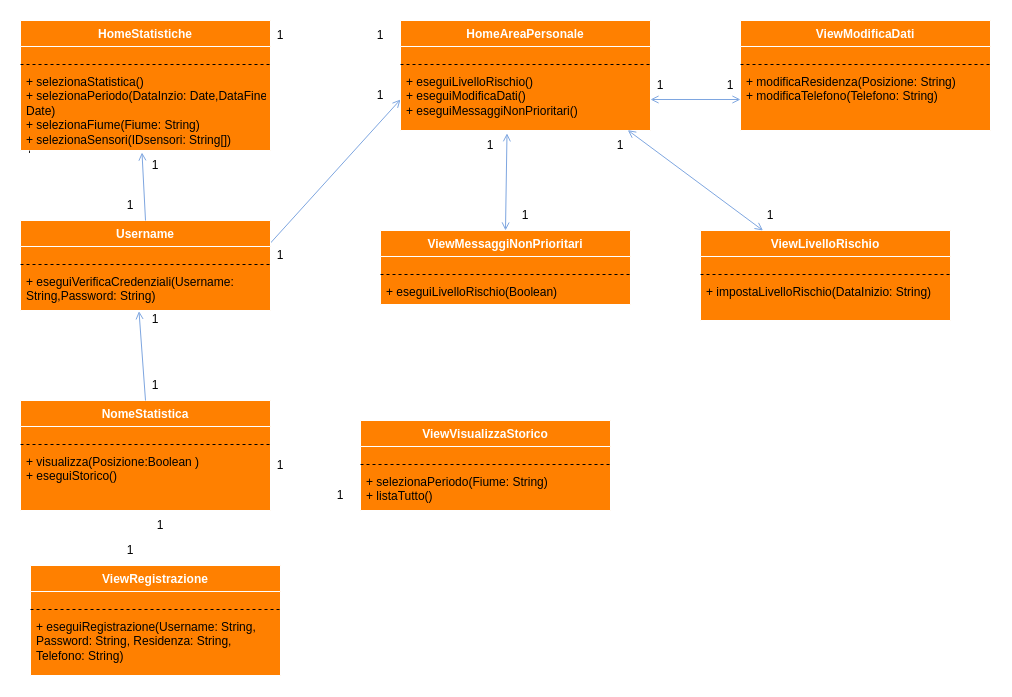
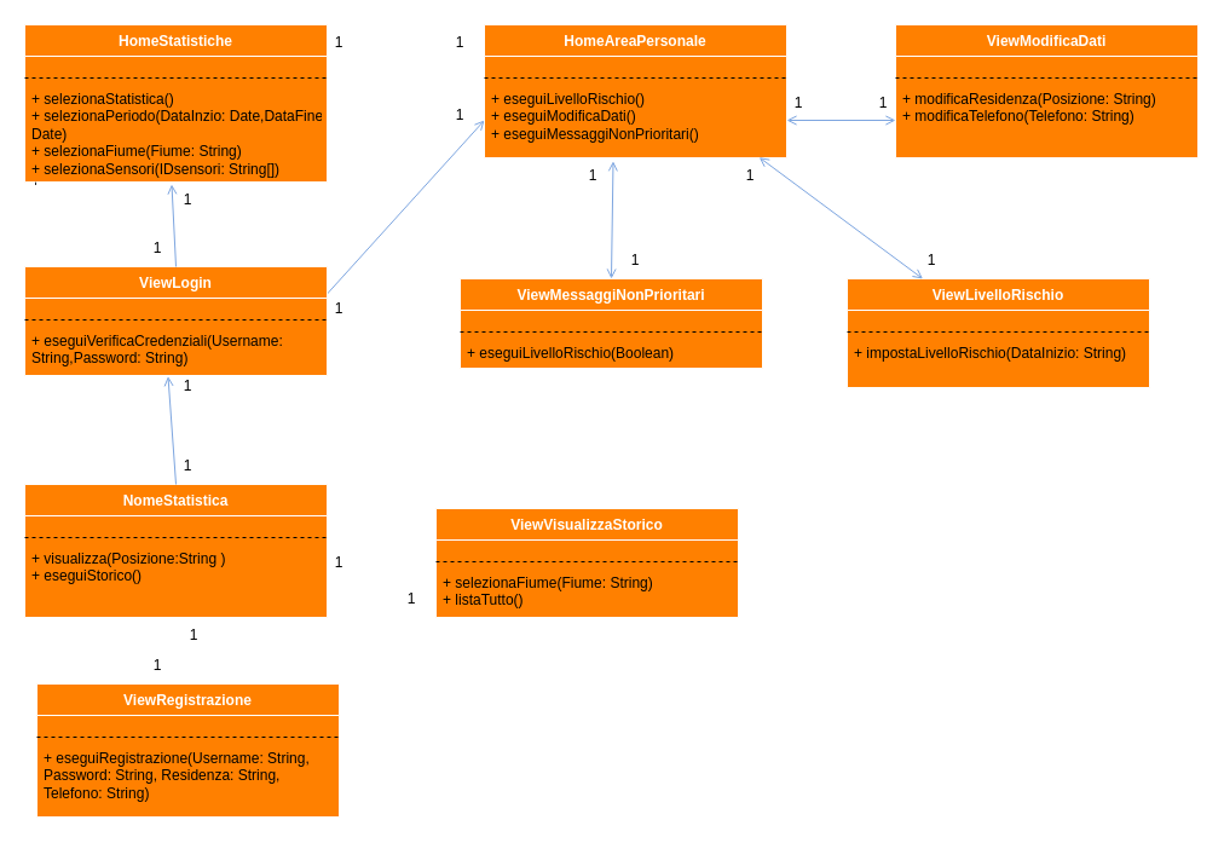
  <mxCell id="0" />
  <mxCell id="1" parent="0" />
  <mxCell id="2" style="rounded=0;orthogonalLoop=1;jettySize=auto;html=1;exitX=1;exitY=0.25;exitDx=0;exitDy=0;entryX=0;entryY=0.5;entryDx=0;entryDy=0;endArrow=open;endFill=0;strokeColor=#7EA6E0;" edge="1" parent="1" source="3" target="26"><mxGeometry relative="1" as="geometry" /></mxCell>
- <mxCell id="3" value="Username" style="swimlane;fontStyle=1;align=center;verticalAlign=top;childLayout=stackLayout;horizontal=1;startSize=26;horizontalStack=0;resizeParent=1;resizeParentMax=0;resizeLast=0;collapsible=1;marginBottom=0;whiteSpace=wrap;html=1;fillColor=#FF8000;swimlaneFillColor=#FF8000;strokeColor=#FFFFFF;fontColor=#FFFFFF;" vertex="1" parent="1"><mxGeometry x="20" y="220" width="250" height="90" as="geometry" /></mxCell>
+ <mxCell id="3" value="ViewLogin" style="swimlane;fontStyle=1;align=center;verticalAlign=top;childLayout=stackLayout;horizontal=1;startSize=26;horizontalStack=0;resizeParent=1;resizeParentMax=0;resizeLast=0;collapsible=1;marginBottom=0;whiteSpace=wrap;html=1;fillColor=#FF8000;swimlaneFillColor=#FF8000;strokeColor=#FFFFFF;fontColor=#FFFFFF;" vertex="1" parent="1"><mxGeometry x="20" y="220" width="250" height="90" as="geometry" /></mxCell>
  <mxCell id="4" value="" style="line;strokeWidth=1;fillColor=none;align=left;verticalAlign=middle;spacingTop=-1;spacingLeft=3;spacingRight=3;rotatable=0;labelPosition=right;points=[];portConstraint=eastwest;strokeColor=none;dashed=1;" vertex="1" parent="3"><mxGeometry y="26" width="250" height="14" as="geometry" /></mxCell>
  <mxCell id="5" style="line;strokeWidth=1;fillColor=none;align=left;verticalAlign=middle;spacingTop=-1;spacingLeft=3;spacingRight=3;rotatable=0;labelPosition=right;points=[];portConstraint=eastwest;strokeColor=default;dashed=1;" vertex="1" parent="3"><mxGeometry y="40" width="250" height="8" as="geometry" /></mxCell>
  <mxCell id="6" value="+ eseguiVerificaCredenziali(Username: String,Password: String)" style="text;strokeColor=none;fillColor=none;align=left;verticalAlign=top;spacingLeft=4;spacingRight=4;overflow=hidden;rotatable=0;points=[[0,0.5],[1,0.5]];portConstraint=eastwest;whiteSpace=wrap;html=1;" vertex="1" parent="3"><mxGeometry y="48" width="250" height="42" as="geometry" /></mxCell>
  <mxCell id="7" value="ViewRegistrazione" style="swimlane;fontStyle=1;align=center;verticalAlign=top;childLayout=stackLayout;horizontal=1;startSize=26;horizontalStack=0;resizeParent=1;resizeParentMax=0;resizeLast=0;collapsible=1;marginBottom=0;whiteSpace=wrap;html=1;fillColor=#FF8000;swimlaneFillColor=#FF8000;strokeColor=#FFFFFF;fontColor=#FFFFFF;" vertex="1" parent="1"><mxGeometry x="30" y="565" width="250" height="110" as="geometry" /></mxCell>
  <mxCell id="8" value="" style="line;strokeWidth=1;fillColor=none;align=left;verticalAlign=middle;spacingTop=-1;spacingLeft=3;spacingRight=3;rotatable=0;labelPosition=right;points=[];portConstraint=eastwest;strokeColor=none;dashed=1;" vertex="1" parent="7"><mxGeometry y="26" width="250" height="14" as="geometry" /></mxCell>
  <mxCell id="9" style="line;strokeWidth=1;fillColor=none;align=left;verticalAlign=middle;spacingTop=-1;spacingLeft=3;spacingRight=3;rotatable=0;labelPosition=right;points=[];portConstraint=eastwest;strokeColor=default;dashed=1;" vertex="1" parent="7"><mxGeometry y="40" width="250" height="8" as="geometry" /></mxCell>
  <mxCell id="10" value="+ eseguiRegistrazione(Username: String, Password: String, Residenza: String, Telefono: String)" style="text;strokeColor=none;fillColor=none;align=left;verticalAlign=top;spacingLeft=4;spacingRight=4;overflow=hidden;rotatable=0;points=[[0,0.5],[1,0.5]];portConstraint=eastwest;whiteSpace=wrap;html=1;" vertex="1" parent="7"><mxGeometry y="48" width="250" height="62" as="geometry" /></mxCell>
  <mxCell id="11" value="ViewMessaggiNonPrioritari" style="swimlane;fontStyle=1;align=center;verticalAlign=top;childLayout=stackLayout;horizontal=1;startSize=26;horizontalStack=0;resizeParent=1;resizeParentMax=0;resizeLast=0;collapsible=1;marginBottom=0;whiteSpace=wrap;html=1;fillColor=#FF8000;swimlaneFillColor=#FF8000;strokeColor=#FFFFFF;fontColor=#FFFFFF;" vertex="1" parent="1"><mxGeometry x="380" y="230" width="250" height="74" as="geometry" /></mxCell>
  <mxCell id="12" value="" style="line;strokeWidth=1;fillColor=none;align=left;verticalAlign=middle;spacingTop=-1;spacingLeft=3;spacingRight=3;rotatable=0;labelPosition=right;points=[];portConstraint=eastwest;strokeColor=none;dashed=1;" vertex="1" parent="11"><mxGeometry y="26" width="250" height="14" as="geometry" /></mxCell>
  <mxCell id="13" style="line;strokeWidth=1;fillColor=none;align=left;verticalAlign=middle;spacingTop=-1;spacingLeft=3;spacingRight=3;rotatable=0;labelPosition=right;points=[];portConstraint=eastwest;strokeColor=default;dashed=1;" vertex="1" parent="11"><mxGeometry y="40" width="250" height="8" as="geometry" /></mxCell>
  <mxCell id="14" value="+ eseguiLivelloRischio(Boolean)" style="text;strokeColor=none;fillColor=none;align=left;verticalAlign=top;spacingLeft=4;spacingRight=4;overflow=hidden;rotatable=0;points=[[0,0.5],[1,0.5]];portConstraint=eastwest;whiteSpace=wrap;html=1;" vertex="1" parent="11"><mxGeometry y="48" width="250" height="26" as="geometry" /></mxCell>
  <mxCell id="15" value="ViewLivelloRischio" style="swimlane;fontStyle=1;align=center;verticalAlign=top;childLayout=stackLayout;horizontal=1;startSize=26;horizontalStack=0;resizeParent=1;resizeParentMax=0;resizeLast=0;collapsible=1;marginBottom=0;whiteSpace=wrap;html=1;fillColor=#FF8000;swimlaneFillColor=#FF8000;strokeColor=#FFFFFF;fontColor=#FFFFFF;" vertex="1" parent="1"><mxGeometry x="700" y="230" width="250" height="90" as="geometry" /></mxCell>
  <mxCell id="16" value="" style="line;strokeWidth=1;fillColor=none;align=left;verticalAlign=middle;spacingTop=-1;spacingLeft=3;spacingRight=3;rotatable=0;labelPosition=right;points=[];portConstraint=eastwest;strokeColor=none;dashed=1;" vertex="1" parent="15"><mxGeometry y="26" width="250" height="14" as="geometry" /></mxCell>
  <mxCell id="17" style="line;strokeWidth=1;fillColor=none;align=left;verticalAlign=middle;spacingTop=-1;spacingLeft=3;spacingRight=3;rotatable=0;labelPosition=right;points=[];portConstraint=eastwest;strokeColor=default;dashed=1;" vertex="1" parent="15"><mxGeometry y="40" width="250" height="8" as="geometry" /></mxCell>
  <mxCell id="18" value="+ impostaLivelloRischio(DataInizio: String)" style="text;strokeColor=none;fillColor=none;align=left;verticalAlign=top;spacingLeft=4;spacingRight=4;overflow=hidden;rotatable=0;points=[[0,0.5],[1,0.5]];portConstraint=eastwest;whiteSpace=wrap;html=1;" vertex="1" parent="15"><mxGeometry y="48" width="250" height="42" as="geometry" /></mxCell>
  <mxCell id="19" value="ViewModificaDati" style="swimlane;fontStyle=1;align=center;verticalAlign=top;childLayout=stackLayout;horizontal=1;startSize=26;horizontalStack=0;resizeParent=1;resizeParentMax=0;resizeLast=0;collapsible=1;marginBottom=0;whiteSpace=wrap;html=1;fillColor=#FF8000;swimlaneFillColor=#FF8000;strokeColor=#FFFFFF;fontColor=#FFFFFF;" vertex="1" parent="1"><mxGeometry x="740" y="20" width="250" height="110" as="geometry" /></mxCell>
  <mxCell id="20" value="" style="line;strokeWidth=1;fillColor=none;align=left;verticalAlign=middle;spacingTop=-1;spacingLeft=3;spacingRight=3;rotatable=0;labelPosition=right;points=[];portConstraint=eastwest;strokeColor=none;dashed=1;" vertex="1" parent="19"><mxGeometry y="26" width="250" height="14" as="geometry" /></mxCell>
  <mxCell id="21" style="line;strokeWidth=1;fillColor=none;align=left;verticalAlign=middle;spacingTop=-1;spacingLeft=3;spacingRight=3;rotatable=0;labelPosition=right;points=[];portConstraint=eastwest;strokeColor=default;dashed=1;" vertex="1" parent="19"><mxGeometry y="40" width="250" height="8" as="geometry" /></mxCell>
  <mxCell id="22" value="+ modificaResidenza(Posizione: String)&lt;div&gt;+ modificaTelefono(Telefono: String)&lt;/div&gt;" style="text;strokeColor=none;fillColor=none;align=left;verticalAlign=top;spacingLeft=4;spacingRight=4;overflow=hidden;rotatable=0;points=[[0,0.5],[1,0.5]];portConstraint=eastwest;whiteSpace=wrap;html=1;" vertex="1" parent="19"><mxGeometry y="48" width="250" height="62" as="geometry" /></mxCell>
  <mxCell id="23" value="HomeAreaPersonale" style="swimlane;fontStyle=1;align=center;verticalAlign=top;childLayout=stackLayout;horizontal=1;startSize=26;horizontalStack=0;resizeParent=1;resizeParentMax=0;resizeLast=0;collapsible=1;marginBottom=0;whiteSpace=wrap;html=1;fillColor=#FF8000;swimlaneFillColor=#FF8000;strokeColor=#FFFFFF;fontColor=#FFFFFF;" vertex="1" parent="1"><mxGeometry x="400" y="20" width="250" height="110" as="geometry" /></mxCell>
  <mxCell id="24" value="" style="line;strokeWidth=1;fillColor=none;align=left;verticalAlign=middle;spacingTop=-1;spacingLeft=3;spacingRight=3;rotatable=0;labelPosition=right;points=[];portConstraint=eastwest;strokeColor=none;dashed=1;" vertex="1" parent="23"><mxGeometry y="26" width="250" height="14" as="geometry" /></mxCell>
  <mxCell id="25" style="line;strokeWidth=1;fillColor=none;align=left;verticalAlign=middle;spacingTop=-1;spacingLeft=3;spacingRight=3;rotatable=0;labelPosition=right;points=[];portConstraint=eastwest;strokeColor=default;dashed=1;" vertex="1" parent="23"><mxGeometry y="40" width="250" height="8" as="geometry" /></mxCell>
  <mxCell id="26" value="+ eseguiLivelloRischio()&lt;div&gt;+ eseguiModificaDati()&lt;/div&gt;&lt;div&gt;+ eseguiMessaggiNonPrioritari()&lt;/div&gt;" style="text;strokeColor=none;fillColor=none;align=left;verticalAlign=top;spacingLeft=4;spacingRight=4;overflow=hidden;rotatable=0;points=[[0,0.5],[1,0.5]];portConstraint=eastwest;whiteSpace=wrap;html=1;" vertex="1" parent="23"><mxGeometry y="48" width="250" height="62" as="geometry" /></mxCell>
  <mxCell id="27" value="HomeStatistiche" style="swimlane;fontStyle=1;align=center;verticalAlign=top;childLayout=stackLayout;horizontal=1;startSize=26;horizontalStack=0;resizeParent=1;resizeParentMax=0;resizeLast=0;collapsible=1;marginBottom=0;whiteSpace=wrap;html=1;fillColor=#FF8000;swimlaneFillColor=#FF8000;strokeColor=#FFFFFF;fontColor=#FFFFFF;" vertex="1" parent="1"><mxGeometry x="20" y="20" width="250" height="130" as="geometry" /></mxCell>
  <mxCell id="28" value="" style="line;strokeWidth=1;fillColor=none;align=left;verticalAlign=middle;spacingTop=-1;spacingLeft=3;spacingRight=3;rotatable=0;labelPosition=right;points=[];portConstraint=eastwest;strokeColor=none;dashed=1;" vertex="1" parent="27"><mxGeometry y="26" width="250" height="14" as="geometry" /></mxCell>
  <mxCell id="29" style="line;strokeWidth=1;fillColor=none;align=left;verticalAlign=middle;spacingTop=-1;spacingLeft=3;spacingRight=3;rotatable=0;labelPosition=right;points=[];portConstraint=eastwest;strokeColor=default;dashed=1;" vertex="1" parent="27"><mxGeometry y="40" width="250" height="8" as="geometry" /></mxCell>
  <mxCell id="30" value="+ selezionaStatistica()&lt;div&gt;+ selezionaPeriodo(DataInzio: Date,DataFine: Date)&lt;/div&gt;&lt;div&gt;+ selezionaFiume(Fiume: String)&lt;/div&gt;&lt;div&gt;+ selezionaSensori(IDsensori: String[])&lt;/div&gt;&lt;div&gt;+ calcolaStatistica(NomeStatistica:String,DataInizio: Date,DataFine: Date, Fiume:String,Sensori:String[])&lt;br&gt;&lt;/div&gt;" style="text;strokeColor=none;fillColor=none;align=left;verticalAlign=top;spacingLeft=4;spacingRight=4;overflow=hidden;rotatable=0;points=[[0,0.5],[1,0.5]];portConstraint=eastwest;whiteSpace=wrap;html=1;" vertex="1" parent="27"><mxGeometry y="48" width="250" height="82" as="geometry" /></mxCell>
  <mxCell id="31" value="ViewVisualizzaStorico" style="swimlane;fontStyle=1;align=center;verticalAlign=top;childLayout=stackLayout;horizontal=1;startSize=26;horizontalStack=0;resizeParent=1;resizeParentMax=0;resizeLast=0;collapsible=1;marginBottom=0;whiteSpace=wrap;html=1;fillColor=#FF8000;swimlaneFillColor=#FF8000;strokeColor=#FFFFFF;fontColor=#FFFFFF;" vertex="1" parent="1"><mxGeometry x="360" y="420" width="250" height="90" as="geometry" /></mxCell>
  <mxCell id="32" value="" style="line;strokeWidth=1;fillColor=none;align=left;verticalAlign=middle;spacingTop=-1;spacingLeft=3;spacingRight=3;rotatable=0;labelPosition=right;points=[];portConstraint=eastwest;strokeColor=none;dashed=1;" vertex="1" parent="31"><mxGeometry y="26" width="250" height="14" as="geometry" /></mxCell>
  <mxCell id="33" style="line;strokeWidth=1;fillColor=none;align=left;verticalAlign=middle;spacingTop=-1;spacingLeft=3;spacingRight=3;rotatable=0;labelPosition=right;points=[];portConstraint=eastwest;strokeColor=default;dashed=1;" vertex="1" parent="31"><mxGeometry y="40" width="250" height="8" as="geometry" /></mxCell>
- <mxCell id="34" value="+ selezionaPeriodo(Fiume: String)&lt;div&gt;+ listaTutto()&lt;/div&gt;" style="text;strokeColor=none;fillColor=none;align=left;verticalAlign=top;spacingLeft=4;spacingRight=4;overflow=hidden;rotatable=0;points=[[0,0.5],[1,0.5]];portConstraint=eastwest;whiteSpace=wrap;html=1;" vertex="1" parent="31"><mxGeometry y="48" width="250" height="42" as="geometry" /></mxCell>
+ <mxCell id="34" value="+ selezionaFiume(Fiume: String)&lt;div&gt;+ listaTutto()&lt;/div&gt;" style="text;strokeColor=none;fillColor=none;align=left;verticalAlign=top;spacingLeft=4;spacingRight=4;overflow=hidden;rotatable=0;points=[[0,0.5],[1,0.5]];portConstraint=eastwest;whiteSpace=wrap;html=1;" vertex="1" parent="31"><mxGeometry y="48" width="250" height="42" as="geometry" /></mxCell>
  <mxCell id="35" value="NomeStatistica" style="swimlane;fontStyle=1;align=center;verticalAlign=top;childLayout=stackLayout;horizontal=1;startSize=26;horizontalStack=0;resizeParent=1;resizeParentMax=0;resizeLast=0;collapsible=1;marginBottom=0;whiteSpace=wrap;html=1;fillColor=#FF8000;swimlaneFillColor=#FF8000;strokeColor=#FFFFFF;fontColor=#FFFFFF;" vertex="1" parent="1"><mxGeometry x="20" y="400" width="250" height="110" as="geometry" /></mxCell>
  <mxCell id="36" value="" style="line;strokeWidth=1;fillColor=none;align=left;verticalAlign=middle;spacingTop=-1;spacingLeft=3;spacingRight=3;rotatable=0;labelPosition=right;points=[];portConstraint=eastwest;strokeColor=none;dashed=1;" vertex="1" parent="35"><mxGeometry y="26" width="250" height="14" as="geometry" /></mxCell>
  <mxCell id="37" style="line;strokeWidth=1;fillColor=none;align=left;verticalAlign=middle;spacingTop=-1;spacingLeft=3;spacingRight=3;rotatable=0;labelPosition=right;points=[];portConstraint=eastwest;strokeColor=default;dashed=1;" vertex="1" parent="35"><mxGeometry y="40" width="250" height="8" as="geometry" /></mxCell>
- <mxCell id="38" value="+ visualizza(Posizione:Boolean )&lt;div&gt;+ eseguiStorico()&lt;/div&gt;" style="text;strokeColor=none;fillColor=none;align=left;verticalAlign=top;spacingLeft=4;spacingRight=4;overflow=hidden;rotatable=0;points=[[0,0.5],[1,0.5]];portConstraint=eastwest;whiteSpace=wrap;html=1;" vertex="1" parent="35"><mxGeometry y="48" width="250" height="62" as="geometry" /></mxCell>
+ <mxCell id="38" value="+ visualizza(Posizione:String )&lt;div&gt;+ eseguiStorico()&lt;/div&gt;" style="text;strokeColor=none;fillColor=none;align=left;verticalAlign=top;spacingLeft=4;spacingRight=4;overflow=hidden;rotatable=0;points=[[0,0.5],[1,0.5]];portConstraint=eastwest;whiteSpace=wrap;html=1;" vertex="1" parent="35"><mxGeometry y="48" width="250" height="62" as="geometry" /></mxCell>
  <mxCell id="39" style="rounded=0;orthogonalLoop=1;jettySize=auto;html=1;entryX=0;entryY=0.5;entryDx=0;entryDy=0;endArrow=open;endFill=0;startArrow=open;startFill=0;strokeColor=#7EA6E0;" edge="1" parent="1" source="26" target="22"><mxGeometry relative="1" as="geometry" /></mxCell>
  <mxCell id="40" style="rounded=0;orthogonalLoop=1;jettySize=auto;html=1;exitX=0.25;exitY=0;exitDx=0;exitDy=0;entryX=0.909;entryY=0.994;entryDx=0;entryDy=0;entryPerimeter=0;endArrow=open;endFill=0;startArrow=open;startFill=0;strokeColor=#7EA6E0;" edge="1" parent="1" source="15" target="26"><mxGeometry relative="1" as="geometry" /></mxCell>
  <mxCell id="41" style="rounded=0;orthogonalLoop=1;jettySize=auto;html=1;exitX=0.5;exitY=0;exitDx=0;exitDy=0;entryX=0.426;entryY=1.045;entryDx=0;entryDy=0;entryPerimeter=0;endArrow=open;endFill=0;startArrow=open;startFill=0;strokeColor=#7EA6E0;" edge="1" parent="1" source="11" target="26"><mxGeometry relative="1" as="geometry" /></mxCell>
  <mxCell id="42" style="rounded=0;orthogonalLoop=1;jettySize=auto;html=1;exitX=0.5;exitY=0;exitDx=0;exitDy=0;entryX=0.486;entryY=1.024;entryDx=0;entryDy=0;entryPerimeter=0;endArrow=open;endFill=0;strokeColor=#7EA6E0;" edge="1" parent="1" source="3" target="30"><mxGeometry relative="1" as="geometry" /></mxCell>
  <mxCell id="43" style="rounded=0;orthogonalLoop=1;jettySize=auto;html=1;exitX=0.5;exitY=0;exitDx=0;exitDy=0;entryX=0.474;entryY=1.015;entryDx=0;entryDy=0;entryPerimeter=0;endArrow=open;endFill=0;strokeColor=#7EA6E0;" edge="1" parent="1" source="35" target="6"><mxGeometry relative="1" as="geometry" /></mxCell>
  <mxCell id="44" value="1" style="text;strokeColor=none;align=center;fillColor=none;html=1;verticalAlign=middle;whiteSpace=wrap;rounded=0;" vertex="1" parent="1"><mxGeometry x="250" y="20" width="60" height="30" as="geometry" /></mxCell>
  <mxCell id="45" value="1" style="text;strokeColor=none;align=center;fillColor=none;html=1;verticalAlign=middle;whiteSpace=wrap;rounded=0;" vertex="1" parent="1"><mxGeometry x="350" y="20" width="60" height="30" as="geometry" /></mxCell>
  <mxCell id="46" value="1" style="text;strokeColor=none;align=center;fillColor=none;html=1;verticalAlign=middle;whiteSpace=wrap;rounded=0;" vertex="1" parent="1"><mxGeometry x="125" y="150" width="60" height="30" as="geometry" /></mxCell>
  <mxCell id="47" value="1" style="text;strokeColor=none;align=center;fillColor=none;html=1;verticalAlign=middle;whiteSpace=wrap;rounded=0;" vertex="1" parent="1"><mxGeometry x="100" y="190" width="60" height="30" as="geometry" /></mxCell>
  <mxCell id="48" value="1" style="text;strokeColor=none;align=center;fillColor=none;html=1;verticalAlign=middle;whiteSpace=wrap;rounded=0;" vertex="1" parent="1"><mxGeometry x="250" y="240" width="60" height="30" as="geometry" /></mxCell>
  <mxCell id="49" value="1" style="text;strokeColor=none;align=center;fillColor=none;html=1;verticalAlign=middle;whiteSpace=wrap;rounded=0;" vertex="1" parent="1"><mxGeometry x="350" y="80" width="60" height="30" as="geometry" /></mxCell>
  <mxCell id="50" value="1" style="text;strokeColor=none;align=center;fillColor=none;html=1;verticalAlign=middle;whiteSpace=wrap;rounded=0;" vertex="1" parent="1"><mxGeometry x="630" y="70" width="60" height="30" as="geometry" /></mxCell>
  <mxCell id="51" value="1" style="text;strokeColor=none;align=center;fillColor=none;html=1;verticalAlign=middle;whiteSpace=wrap;rounded=0;" vertex="1" parent="1"><mxGeometry x="700" y="70" width="60" height="30" as="geometry" /></mxCell>
  <mxCell id="52" value="1" style="text;strokeColor=none;align=center;fillColor=none;html=1;verticalAlign=middle;whiteSpace=wrap;rounded=0;" vertex="1" parent="1"><mxGeometry x="740" y="200" width="60" height="30" as="geometry" /></mxCell>
  <mxCell id="53" value="1" style="text;strokeColor=none;align=center;fillColor=none;html=1;verticalAlign=middle;whiteSpace=wrap;rounded=0;" vertex="1" parent="1"><mxGeometry x="590" y="130" width="60" height="30" as="geometry" /></mxCell>
  <mxCell id="54" value="1" style="text;strokeColor=none;align=center;fillColor=none;html=1;verticalAlign=middle;whiteSpace=wrap;rounded=0;" vertex="1" parent="1"><mxGeometry x="460" y="130" width="60" height="30" as="geometry" /></mxCell>
  <mxCell id="55" value="1" style="text;strokeColor=none;align=center;fillColor=none;html=1;verticalAlign=middle;whiteSpace=wrap;rounded=0;" vertex="1" parent="1"><mxGeometry x="495" y="200" width="60" height="30" as="geometry" /></mxCell>
  <mxCell id="56" value="1" style="text;strokeColor=none;align=center;fillColor=none;html=1;verticalAlign=middle;whiteSpace=wrap;rounded=0;" vertex="1" parent="1"><mxGeometry x="125" y="304" width="60" height="30" as="geometry" /></mxCell>
  <mxCell id="57" value="1" style="text;strokeColor=none;align=center;fillColor=none;html=1;verticalAlign=middle;whiteSpace=wrap;rounded=0;" vertex="1" parent="1"><mxGeometry x="125" y="370" width="60" height="30" as="geometry" /></mxCell>
  <mxCell id="58" value="1" style="text;strokeColor=none;align=center;fillColor=none;html=1;verticalAlign=middle;whiteSpace=wrap;rounded=0;" vertex="1" parent="1"><mxGeometry x="250" y="450" width="60" height="30" as="geometry" /></mxCell>
  <mxCell id="59" value="1" style="text;strokeColor=none;align=center;fillColor=none;html=1;verticalAlign=middle;whiteSpace=wrap;rounded=0;" vertex="1" parent="1"><mxGeometry x="310" y="480" width="60" height="30" as="geometry" /></mxCell>
  <mxCell id="60" value="1" style="text;strokeColor=none;align=center;fillColor=none;html=1;verticalAlign=middle;whiteSpace=wrap;rounded=0;" vertex="1" parent="1"><mxGeometry x="130" y="510" width="60" height="30" as="geometry" /></mxCell>
  <mxCell id="61" value="1" style="text;strokeColor=none;align=center;fillColor=none;html=1;verticalAlign=middle;whiteSpace=wrap;rounded=0;" vertex="1" parent="1"><mxGeometry x="100" y="535" width="60" height="30" as="geometry" /></mxCell>
